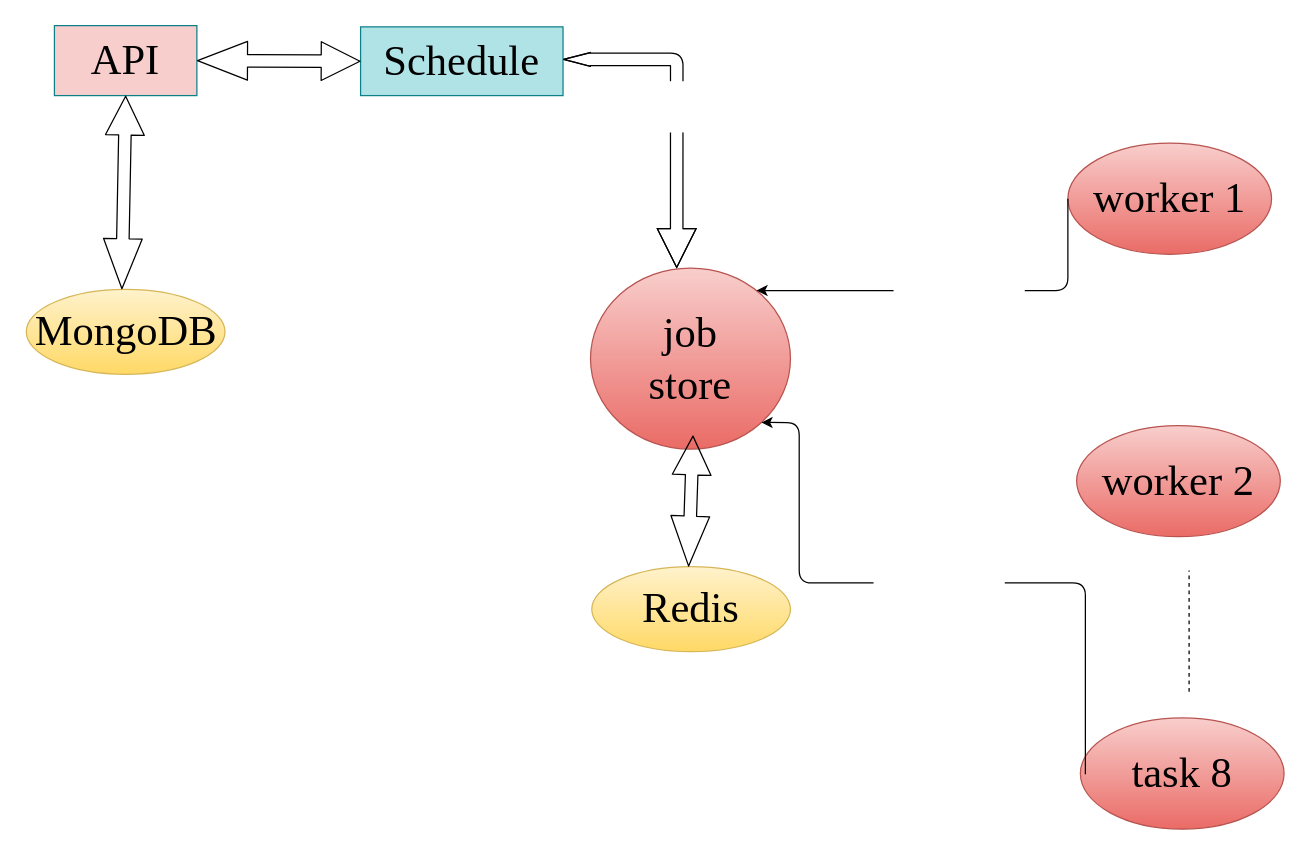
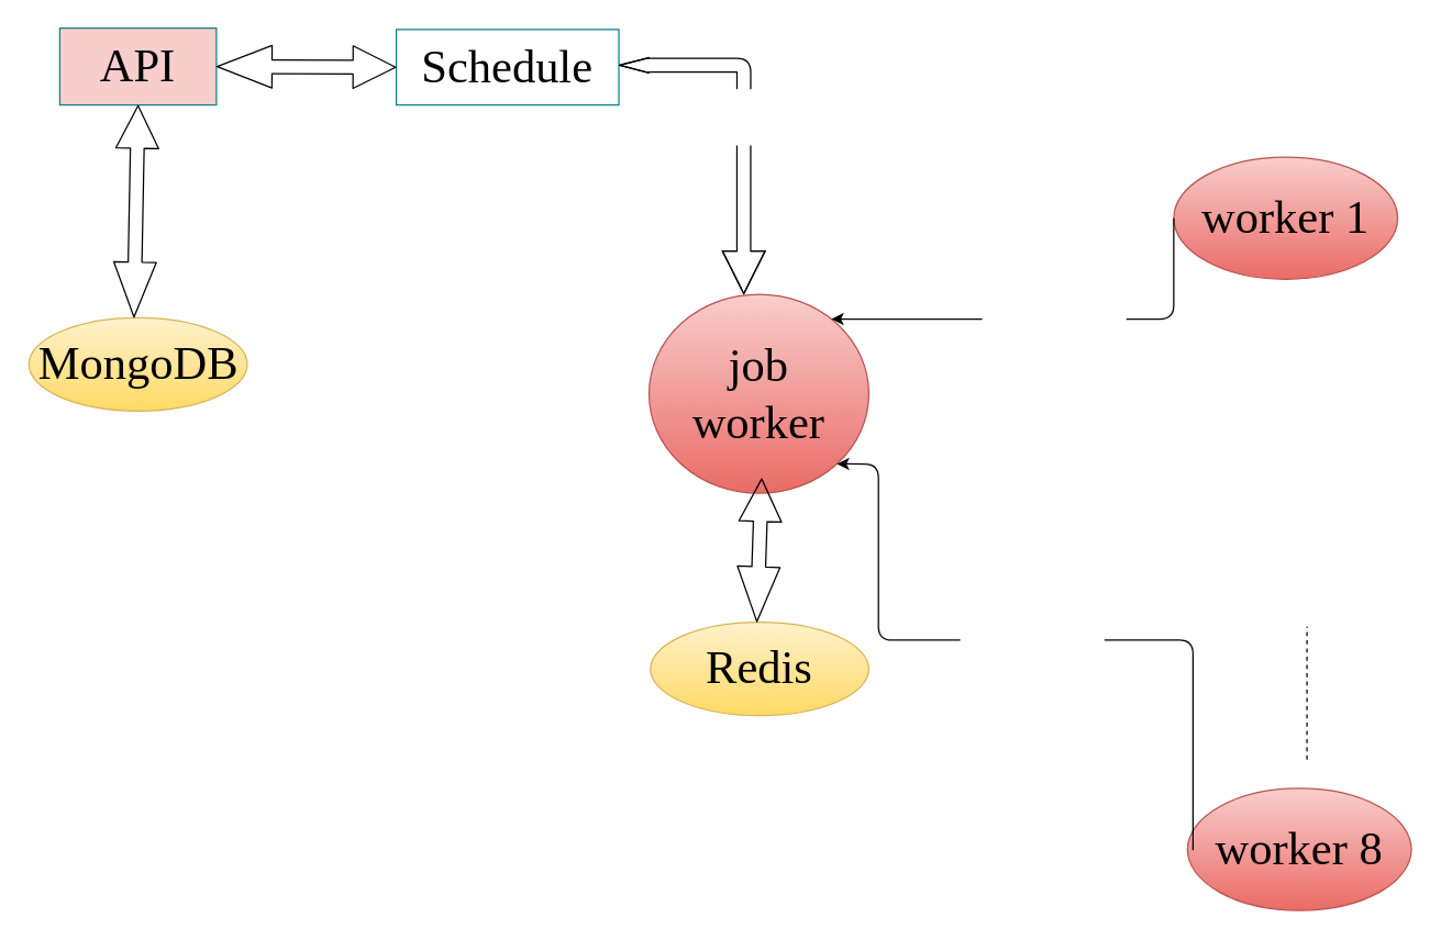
  <mxCell id="0" />
  <mxCell id="1" parent="0" />
  <mxCell id="2" value="&lt;font style=&quot;font-size: 34px;&quot;&gt;API&lt;/font&gt;" style="rounded=0;whiteSpace=wrap;html=1;fillColor=#f8cecc;strokeColor=#0e8088;fontFamily=Times New Roman;labelBackgroundColor=none;fontColor=#000000;fontSize=34;" vertex="1" parent="1"><mxGeometry x="43" y="20" width="114" height="56" as="geometry" /></mxCell>
  <mxCell id="3" value="MongoDB" style="ellipse;whiteSpace=wrap;html=1;labelBackgroundColor=none;fontFamily=Times New Roman;fontSize=34;fillColor=#fff2cc;strokeColor=#d6b656;gradientColor=#ffd966;fontColor=#000000;" vertex="1" parent="1"><mxGeometry x="20.5" y="231" width="159" height="68" as="geometry" /></mxCell>
- <mxCell id="4" value="&lt;span style=&quot;font-size: 34px;&quot;&gt;Schedule&lt;/span&gt;" style="rounded=0;whiteSpace=wrap;html=1;fillColor=#b0e3e6;strokeColor=#0e8088;fontFamily=Times New Roman;labelBackgroundColor=none;fontColor=#000000;fontSize=34;" vertex="1" parent="1"><mxGeometry x="288" y="21" width="162" height="55" as="geometry" /></mxCell>
- <mxCell id="5" value="job&lt;br style=&quot;font-size: 34px&quot;&gt;store&lt;br&gt;" style="ellipse;whiteSpace=wrap;html=1;labelBackgroundColor=none;fontFamily=Times New Roman;fontSize=34;fillColor=#f8cecc;gradientColor=#ea6b66;strokeColor=#b85450;fontColor=#000000;" vertex="1" parent="1"><mxGeometry x="472" y="214" width="160" height="145" as="geometry" /></mxCell>
+ <mxCell id="4" value="&lt;span style=&quot;font-size: 34px;&quot;&gt;Schedule&lt;/span&gt;" style="rounded=0;whiteSpace=wrap;html=1;fillColor=#ffffff;strokeColor=#0e8088;fontFamily=Times New Roman;labelBackgroundColor=none;fontColor=#000000;fontSize=34;" vertex="1" parent="1"><mxGeometry x="288" y="21" width="162" height="55" as="geometry" /></mxCell>
+ <mxCell id="5" value="job&lt;br style=&quot;font-size: 34px&quot;&gt;worker&lt;br&gt;" style="ellipse;whiteSpace=wrap;html=1;labelBackgroundColor=none;fontFamily=Times New Roman;fontSize=34;fillColor=#f8cecc;gradientColor=#ea6b66;strokeColor=#b85450;fontColor=#000000;" vertex="1" parent="1"><mxGeometry x="472" y="214" width="160" height="145" as="geometry" /></mxCell>
  <mxCell id="6" value="worker 1" style="ellipse;whiteSpace=wrap;html=1;labelBackgroundColor=none;fontFamily=Times New Roman;fontSize=34;fillColor=#f8cecc;gradientColor=#ea6b66;strokeColor=#b85450;fontColor=#000000;" vertex="1" parent="1"><mxGeometry x="854" y="114" width="163" height="89" as="geometry" /></mxCell>
- <mxCell id="7" value="worker 2" style="ellipse;whiteSpace=wrap;html=1;labelBackgroundColor=none;fontFamily=Times New Roman;fontSize=34;fillColor=#f8cecc;gradientColor=#ea6b66;strokeColor=#b85450;fontColor=#000000;" vertex="1" parent="1"><mxGeometry x="861" y="340" width="163" height="89" as="geometry" /></mxCell>
- <mxCell id="8" value="task 8" style="ellipse;whiteSpace=wrap;html=1;labelBackgroundColor=none;fontFamily=Times New Roman;fontSize=34;fillColor=#f8cecc;gradientColor=#ea6b66;strokeColor=#b85450;fontColor=#000000;" vertex="1" parent="1"><mxGeometry x="864" y="574" width="163" height="89" as="geometry" /></mxCell>
+ <mxCell id="8" value="worker 8" style="ellipse;whiteSpace=wrap;html=1;labelBackgroundColor=none;fontFamily=Times New Roman;fontSize=34;fillColor=#f8cecc;gradientColor=#ea6b66;strokeColor=#b85450;fontColor=#000000;" vertex="1" parent="1"><mxGeometry x="864" y="574" width="163" height="89" as="geometry" /></mxCell>
  <mxCell id="9" value="Redis" style="ellipse;whiteSpace=wrap;html=1;labelBackgroundColor=none;fontFamily=Times New Roman;fontSize=34;fillColor=#fff2cc;strokeColor=#d6b656;gradientColor=#ffd966;fontColor=#000000;" vertex="1" parent="1"><mxGeometry x="473" y="453" width="159" height="68" as="geometry" /></mxCell>
  <mxCell id="10" value="" style="endArrow=none;dashed=1;html=1;fontFamily=Times New Roman;fontSize=34;fontColor=#000000;" edge="1" parent="1"><mxGeometry width="50" height="50" relative="1" as="geometry"><mxPoint x="951" y="553" as="sourcePoint" /><mxPoint x="951" y="456" as="targetPoint" /></mxGeometry></mxCell>
  <mxCell id="11" value="&lt;font color=&quot;#ffffff&quot;&gt;get task&lt;/font&gt;" style="endArrow=classic;html=1;fontFamily=Times New Roman;fontSize=34;fontColor=#000000;edgeStyle=orthogonalEdgeStyle;exitX=0;exitY=0.5;exitDx=0;exitDy=0;" edge="1" parent="1" source="6" target="5"><mxGeometry width="50" height="50" relative="1" as="geometry"><mxPoint x="714" y="228" as="sourcePoint" /><mxPoint x="721" y="232" as="targetPoint" /><Array as="points"><mxPoint x="854" y="232" /></Array></mxGeometry></mxCell>
  <mxCell id="12" value="get task" style="endArrow=classic;html=1;fontFamily=Times New Roman;fontSize=34;fontColor=#FFFFFF;edgeStyle=orthogonalEdgeStyle;exitX=0;exitY=0.5;exitDx=0;exitDy=0;entryX=1;entryY=1;entryDx=0;entryDy=0;" edge="1" parent="1" target="5"><mxGeometry width="50" height="50" relative="1" as="geometry"><mxPoint x="868" y="619" as="sourcePoint" /><mxPoint x="609" y="387" as="targetPoint" /><Array as="points"><mxPoint x="868" y="466" /><mxPoint x="639" y="466" /><mxPoint x="639" y="337" /></Array></mxGeometry></mxCell>
  <mxCell id="13" value="" style="shape=flexArrow;endArrow=classic;startArrow=classic;html=1;fontFamily=Times New Roman;fontSize=34;fontColor=#000000;startSize=13;endSize=10;sourcePerimeterSpacing=12;targetPerimeterSpacing=8;entryX=0;entryY=0.5;entryDx=0;entryDy=0;" edge="1" parent="1" target="4"><mxGeometry width="100" height="100" relative="1" as="geometry"><mxPoint x="157" y="48" as="sourcePoint" /><mxPoint x="257" y="-52" as="targetPoint" /></mxGeometry></mxCell>
  <mxCell id="14" value="celery" style="shape=flexArrow;endArrow=classic;startArrow=classic;html=1;fontFamily=Times New Roman;fontSize=34;fontColor=#FFFFFF;startSize=6.782;endSize=10;sourcePerimeterSpacing=12;targetPerimeterSpacing=8;entryX=0.431;entryY=0;entryDx=0;entryDy=0;entryPerimeter=0;startWidth=0;" edge="1" parent="1" target="5"><mxGeometry width="100" height="100" relative="1" as="geometry"><mxPoint x="450" y="47.09" as="sourcePoint" /><mxPoint x="581" y="47.59" as="targetPoint" /><Array as="points"><mxPoint x="541" y="47" /></Array></mxGeometry></mxCell>
  <mxCell id="15" value="" style="shape=flexArrow;endArrow=classic;startArrow=classic;html=1;fontFamily=Times New Roman;fontSize=34;fontColor=#000000;startSize=13;endSize=10;sourcePerimeterSpacing=12;targetPerimeterSpacing=8;entryX=0.5;entryY=1;entryDx=0;entryDy=0;" edge="1" parent="1" target="2"><mxGeometry width="100" height="100" relative="1" as="geometry"><mxPoint x="97" y="231" as="sourcePoint" /><mxPoint x="197" y="131" as="targetPoint" /></mxGeometry></mxCell>
  <mxCell id="16" value="" style="shape=flexArrow;endArrow=classic;startArrow=classic;html=1;fontFamily=Times New Roman;fontSize=34;fontColor=#000000;startSize=13;endSize=10;sourcePerimeterSpacing=12;targetPerimeterSpacing=8;" edge="1" parent="1"><mxGeometry width="100" height="100" relative="1" as="geometry"><mxPoint x="550.5" y="453" as="sourcePoint" /><mxPoint x="554" y="348" as="targetPoint" /></mxGeometry></mxCell>
